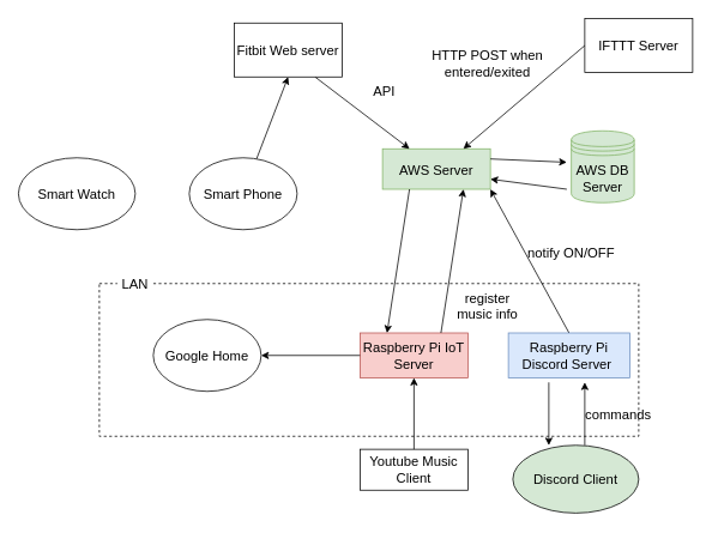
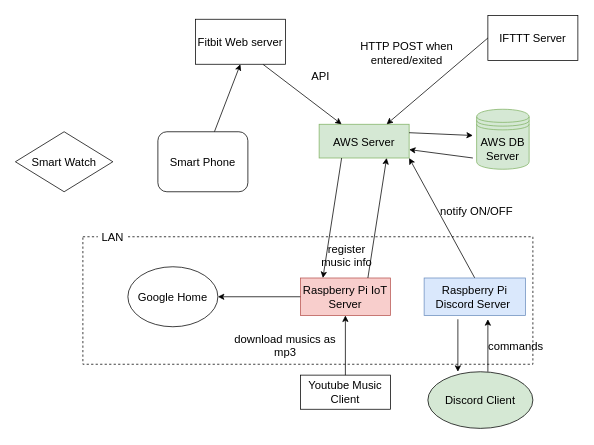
  <mxCell id="0" />
  <mxCell id="1" parent="0" />
  <mxCell id="2" value="" style="rounded=0;whiteSpace=wrap;html=1;fillColor=none;dashed=1;fontSize=15;" parent="1" vertex="1"><mxGeometry x="110" y="315" width="600" height="170" as="geometry" /></mxCell>
- <mxCell id="3" value="Smart Watch" style="ellipse;whiteSpace=wrap;html=1;fontSize=15;" parent="1" vertex="1"><mxGeometry y="175" width="130" height="80" as="geometry" x="20" /></mxCell>
+ <mxCell id="3" value="Smart Watch" style="rhombus;whiteSpace=wrap;html=1;fontSize=15;" parent="1" vertex="1"><mxGeometry y="175" width="130" height="80" as="geometry" x="20" /></mxCell>
  <mxCell id="4" value="Google Home" style="ellipse;whiteSpace=wrap;html=1;fontSize=15;" parent="1" vertex="1"><mxGeometry x="170" y="355" width="120" height="80" as="geometry" /></mxCell>
  <mxCell id="5" value="AWS Server" style="rounded=0;whiteSpace=wrap;html=1;fillColor=#d5e8d4;strokeColor=#82b366;fontSize=15;" parent="1" vertex="1"><mxGeometry x="425" y="165" width="120" height="45" as="geometry" /></mxCell>
  <mxCell id="6" value="AWS DB Server" style="shape=datastore;whiteSpace=wrap;html=1;fontSize=15;fillColor=#d5e8d4;strokeColor=#82b366;" parent="1" vertex="1"><mxGeometry x="635" y="145" width="70" height="80" as="geometry" /></mxCell>
  <mxCell id="7" value="" style="endArrow=classic;html=1;exitX=1;exitY=0.25;exitDx=0;exitDy=0;fontSize=15;" parent="1" source="5" edge="1"><mxGeometry width="50" height="50" relative="1" as="geometry"><mxPoint x="385" y="405" as="sourcePoint" /><mxPoint x="630" y="180" as="targetPoint" /></mxGeometry></mxCell>
  <mxCell id="8" value="" style="endArrow=classic;html=1;entryX=1;entryY=0.75;entryDx=0;entryDy=0;fontSize=15;" parent="1" target="5" edge="1"><mxGeometry width="50" height="50" relative="1" as="geometry"><mxPoint x="630" y="210" as="sourcePoint" /><mxPoint x="635" y="205" as="targetPoint" /></mxGeometry></mxCell>
  <mxCell id="9" value="Raspberry Pi IoT Server" style="rounded=0;whiteSpace=wrap;html=1;fillColor=#f8cecc;strokeColor=#b85450;fontSize=15;" parent="1" vertex="1"><mxGeometry x="400" y="370" width="120" height="50" as="geometry" /></mxCell>
  <mxCell id="10" value="" style="endArrow=classic;html=1;exitX=0;exitY=0.5;exitDx=0;exitDy=0;entryX=1;entryY=0.5;entryDx=0;entryDy=0;fontSize=15;" parent="1" source="9" target="4" edge="1"><mxGeometry x="-1" y="-117" width="50" height="50" relative="1" as="geometry"><mxPoint x="320" y="345" as="sourcePoint" /><mxPoint x="370" y="295" as="targetPoint" /><mxPoint x="96" y="31" as="offset" /></mxGeometry></mxCell>
  <mxCell id="11" value="LAN" style="text;html=1;strokeColor=none;align=center;verticalAlign=middle;whiteSpace=wrap;rounded=0;dashed=1;fillColor=#ffffff;fontSize=15;" parent="1" vertex="1"><mxGeometry x="130" y="305" width="40" height="20" as="geometry" /></mxCell>
  <mxCell id="12" style="rounded=0;orthogonalLoop=1;jettySize=auto;html=1;entryX=0.5;entryY=1;entryDx=0;entryDy=0;fontSize=15;" parent="1" source="13" target="15" edge="1"><mxGeometry relative="1" as="geometry" /></mxCell>
- <mxCell id="13" value="Smart Phone" style="ellipse;whiteSpace=wrap;html=1;fontSize=15;" parent="1" vertex="1"><mxGeometry x="210" y="175" width="120" height="80" as="geometry" /></mxCell>
+ <mxCell id="13" value="Smart Phone" style="whiteSpace=wrap;html=1;fontSize=15;rounded=1;" parent="1" vertex="1"><mxGeometry x="210" y="175" width="120" height="80" as="geometry" /></mxCell>
  <mxCell id="14" style="rounded=0;orthogonalLoop=1;jettySize=auto;html=1;exitX=0.75;exitY=1;exitDx=0;exitDy=0;entryX=0.25;entryY=0;entryDx=0;entryDy=0;fontSize=15;" parent="1" source="15" target="5" edge="1"><mxGeometry relative="1" as="geometry" /></mxCell>
  <mxCell id="15" value="Fitbit Web server" style="rounded=0;whiteSpace=wrap;html=1;fontSize=15;" parent="1" vertex="1"><mxGeometry x="260" y="25" width="120" height="60" as="geometry" /></mxCell>
  <mxCell id="16" value="" style="endArrow=classic;html=1;exitX=0.25;exitY=1;exitDx=0;exitDy=0;fontSize=15;entryX=0.25;entryY=0;entryDx=0;entryDy=0;" parent="1" source="5" target="9" edge="1"><mxGeometry width="50" height="50" relative="1" as="geometry"><mxPoint x="496" y="225" as="sourcePoint" /><mxPoint x="531" y="370" as="targetPoint" /></mxGeometry></mxCell>
  <mxCell id="17" value="Youtube Music Client" style="rounded=0;whiteSpace=wrap;html=1;fontSize=15;" parent="1" vertex="1"><mxGeometry x="400" y="499.5" width="120" height="45.5" as="geometry" /></mxCell>
  <mxCell id="18" value="" style="endArrow=classic;html=1;rounded=0;exitX=0.5;exitY=0;exitDx=0;exitDy=0;entryX=0.5;entryY=1;entryDx=0;entryDy=0;fontSize=15;" parent="1" source="17" target="9" edge="1"><mxGeometry width="50" height="50" relative="1" as="geometry"><mxPoint x="620" y="395" as="sourcePoint" /><mxPoint x="520" y="395" as="targetPoint" /></mxGeometry></mxCell>
+ <mxCell id="19" value="download musics as mp3" style="text;html=1;strokeColor=none;fillColor=none;align=center;verticalAlign=middle;whiteSpace=wrap;rounded=0;fontSize=15;" parent="1" vertex="1"><mxGeometry x="300" y="445" width="160" height="30" as="geometry" /></mxCell>
  <mxCell id="20" value="IFTTT Server" style="rounded=0;whiteSpace=wrap;html=1;fontSize=15;" parent="1" vertex="1"><mxGeometry x="650" y="20" width="120" height="60" as="geometry" /></mxCell>
  <mxCell id="21" value="" style="endArrow=classic;html=1;rounded=0;exitX=0;exitY=0.5;exitDx=0;exitDy=0;entryX=0.75;entryY=0;entryDx=0;entryDy=0;fontSize=15;" parent="1" source="20" target="5" edge="1"><mxGeometry width="50" height="50" relative="1" as="geometry"><mxPoint x="630" y="65" as="sourcePoint" /><mxPoint x="580" y="115" as="targetPoint" /></mxGeometry></mxCell>
  <mxCell id="22" value="HTTP POST when entered/exited" style="text;html=1;strokeColor=none;fillColor=none;align=center;verticalAlign=middle;whiteSpace=wrap;rounded=0;fontSize=15;" parent="1" vertex="1"><mxGeometry x="470" y="55" width="144" height="30" as="geometry" /></mxCell>
  <mxCell id="23" style="rounded=0;orthogonalLoop=1;jettySize=auto;html=1;entryX=1;entryY=1;entryDx=0;entryDy=0;exitX=0.5;exitY=0;exitDx=0;exitDy=0;fontSize=15;" parent="1" source="24" target="5" edge="1"><mxGeometry relative="1" as="geometry" /></mxCell>
  <mxCell id="24" value="Raspberry Pi Discord Server&amp;nbsp;" style="rounded=0;whiteSpace=wrap;html=1;fillColor=#dae8fc;strokeColor=#6c8ebf;fontSize=15;" parent="1" vertex="1"><mxGeometry x="565" y="370" width="135" height="50" as="geometry" /></mxCell>
  <mxCell id="25" value="Discord Client" style="ellipse;whiteSpace=wrap;html=1;fontSize=15;fillColor=#d5e8d4;" parent="1" vertex="1"><mxGeometry x="570" y="495" width="140" height="75.5" as="geometry" /></mxCell>
  <mxCell id="26" value="" style="endArrow=classic;html=1;rounded=0;fontSize=15;" parent="1" edge="1"><mxGeometry width="50" height="50" relative="1" as="geometry"><mxPoint x="610" y="425" as="sourcePoint" /><mxPoint x="610" y="495" as="targetPoint" /></mxGeometry></mxCell>
  <mxCell id="27" value="" style="endArrow=classic;html=1;rounded=0;fontSize=15;" parent="1" edge="1"><mxGeometry width="50" height="50" relative="1" as="geometry"><mxPoint x="650" y="495" as="sourcePoint" /><mxPoint x="650" y="425" as="targetPoint" /></mxGeometry></mxCell>
  <mxCell id="28" value="commands" style="text;html=1;strokeColor=none;fillColor=none;align=center;verticalAlign=middle;whiteSpace=wrap;rounded=0;fontSize=15;" parent="1" vertex="1"><mxGeometry x="650" y="445" width="75" height="30" as="geometry" /></mxCell>
  <mxCell id="29" value="notify ON/OFF" style="text;html=1;strokeColor=none;fillColor=none;align=center;verticalAlign=middle;whiteSpace=wrap;rounded=0;fontSize=15;" parent="1" vertex="1"><mxGeometry x="580" y="265" width="110" height="30" as="geometry" /></mxCell>
  <mxCell id="30" value="API" style="text;html=1;strokeColor=none;fillColor=none;align=center;verticalAlign=middle;whiteSpace=wrap;rounded=0;fontSize=15;" parent="1" vertex="1"><mxGeometry x="370" y="85" width="114" height="30" as="geometry" /></mxCell>
  <mxCell id="31" value="" style="endArrow=classic;html=1;exitX=0.75;exitY=0;exitDx=0;exitDy=0;fontSize=15;entryX=0.75;entryY=1;entryDx=0;entryDy=0;" parent="1" source="9" target="5" edge="1"><mxGeometry width="50" height="50" relative="1" as="geometry"><mxPoint x="440" y="380" as="sourcePoint" /><mxPoint x="465" y="235" as="targetPoint" /></mxGeometry></mxCell>
- <mxCell id="32" value="register music info" style="text;html=1;strokeColor=none;fillColor=none;align=center;verticalAlign=middle;whiteSpace=wrap;rounded=0;fontSize=15;" parent="1" vertex="1"><mxGeometry x="497" y="325" width="90" height="30" as="geometry" /></mxCell>
+ <mxCell id="32" value="register music info" style="text;html=1;strokeColor=none;fillColor=none;align=center;verticalAlign=middle;whiteSpace=wrap;rounded=0;fontSize=15;" parent="1" vertex="1"><mxGeometry x="417" y="325" width="90" height="30" as="geometry" /></mxCell>
